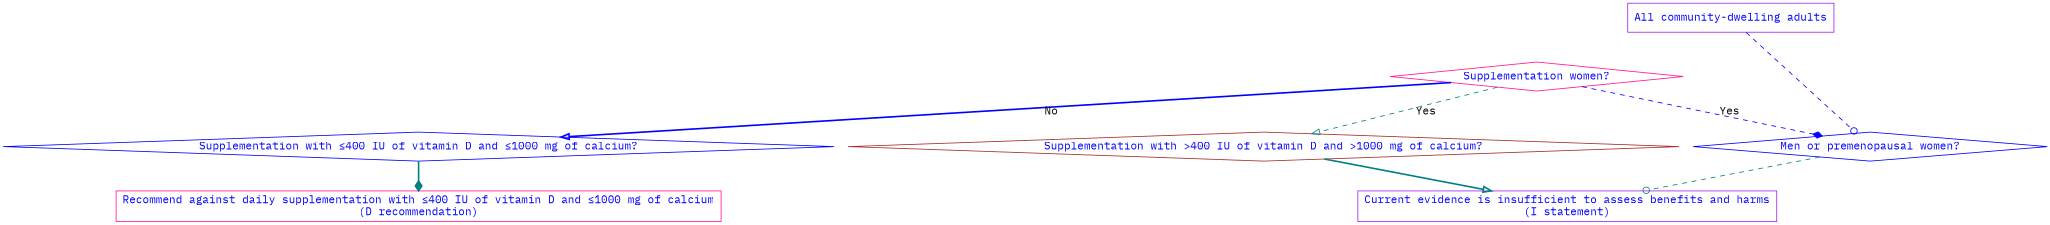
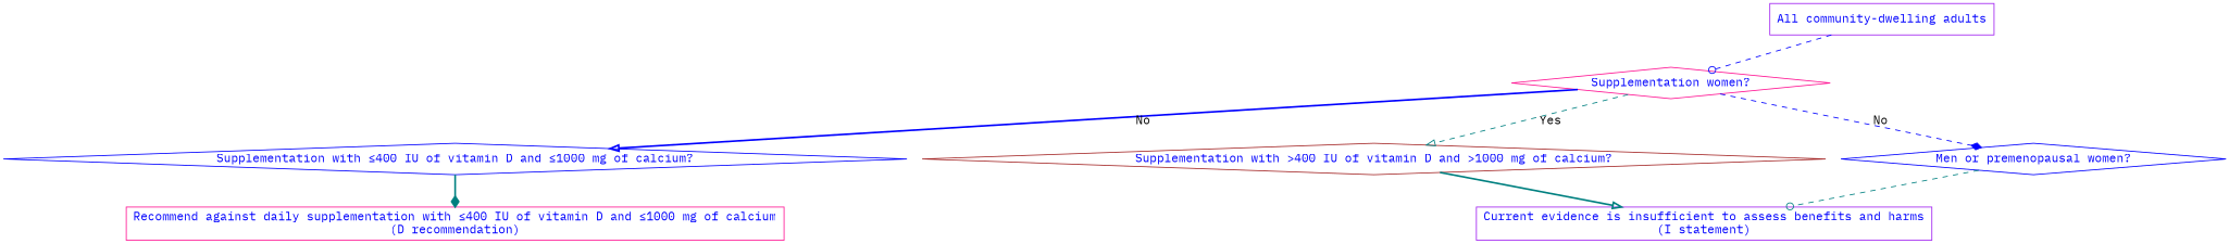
  digraph {
    fontname="IBM Plex Mono"
    rankdir=TB
    node [color=purple fontcolor=blue fontname="IBM Plex Mono" shape=diamond]
    edge [arrowhead=onormal color=teal fontname="IBM Plex Mono" style=dashed]
    n1 [label="All community-dwelling adults" shape=box]
    n2 [color=deeppink label="Supplementation women?"]
    n3 [color=brown label="Supplementation with >400 IU of vitamin D and >1000 mg of calcium?"]
    n4 [color=blue label="Supplementation with ≤400 IU of vitamin D and ≤1000 mg of calcium?"]
    n5 [color=blue label="Men or premenopausal women?"]
    n6 [label="Current evidence is insufficient to assess benefits and harms\n(I statement)" shape=box]
    n7 [color=deeppink label="Recommend against daily supplementation with ≤400 IU of vitamin D and ≤1000 mg of calcium\n(D recommendation)" shape=box]
-   n1 -> n5 [arrowhead=odot color=blue]
+   n1 -> n2 [arrowhead=odot color=blue]
    n2 -> n3 [label=Yes]
    n2 -> n4 [color=blue label=No style=bold]
-   n2 -> n5 [arrowhead=diamond color=blue label=Yes]
+   n2 -> n5 [arrowhead=diamond color=blue label=No]
    n3 -> n6 [style=bold]
    n4 -> n7 [arrowhead=diamond style=bold]
    n5 -> n6 [arrowhead=odot]
  }
